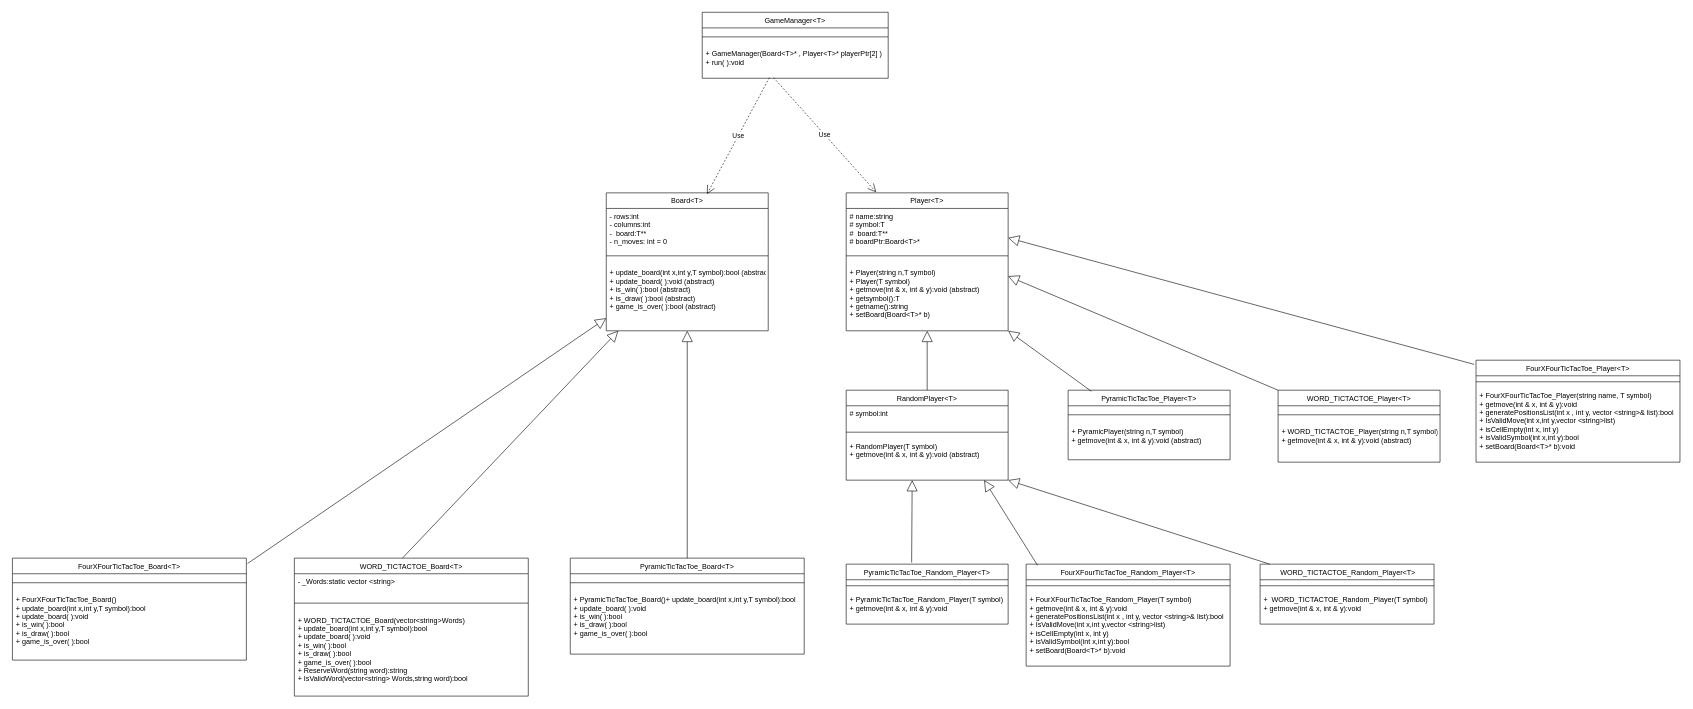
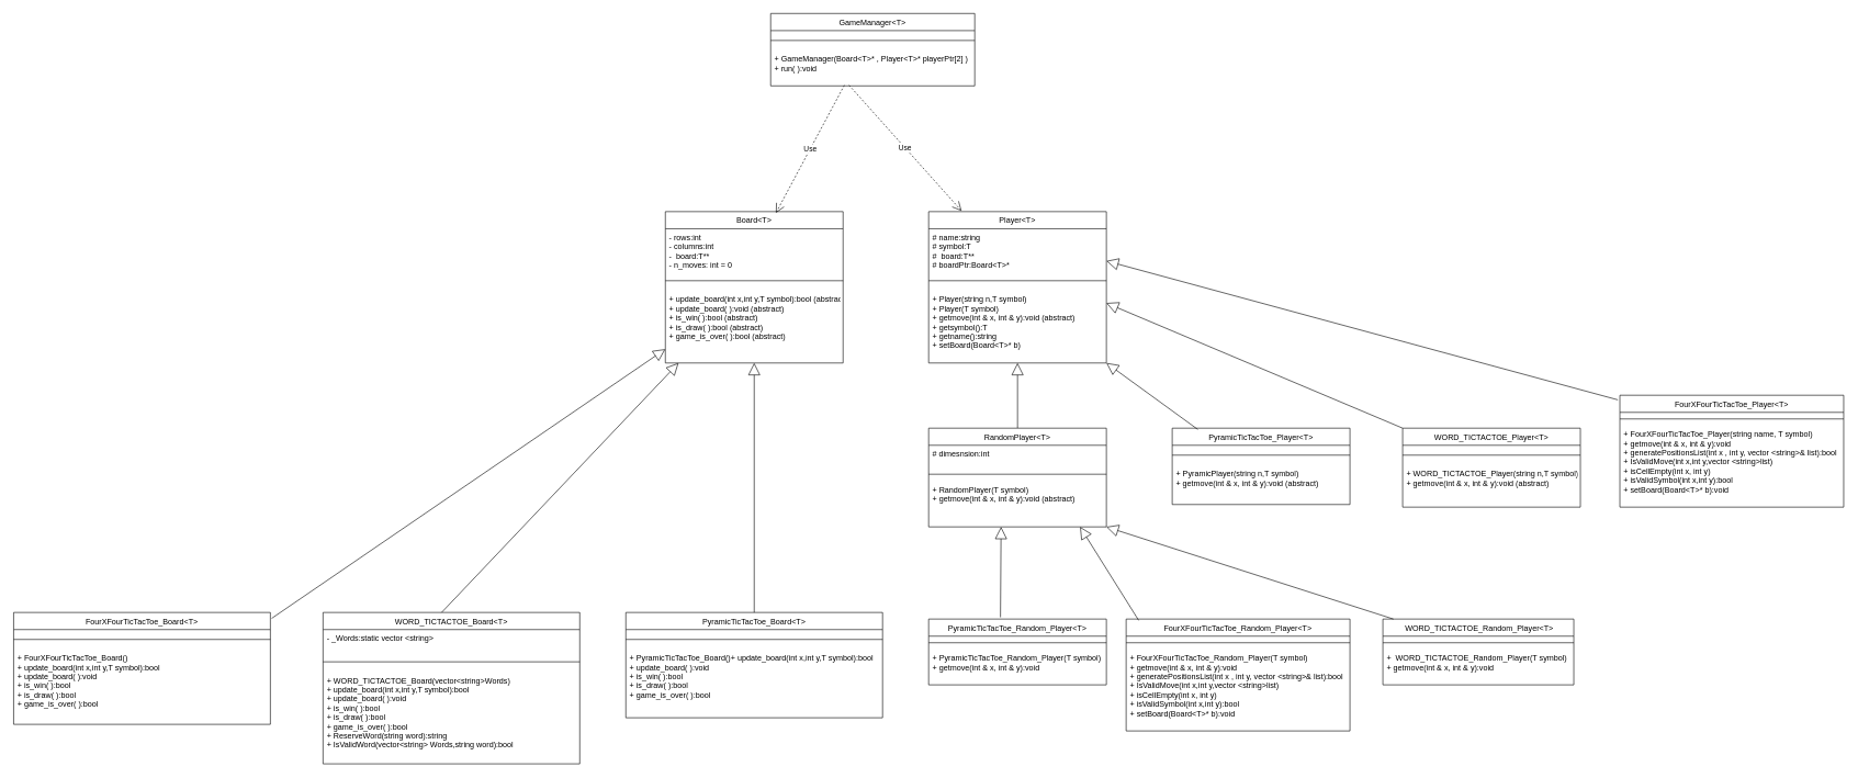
  <mxCell id="0" />
  <mxCell id="1" parent="0" />
  <mxCell id="2" value="Board&lt;T&gt;" style="swimlane;fontStyle=0;align=center;verticalAlign=top;childLayout=stackLayout;horizontal=1;startSize=26;horizontalStack=0;resizeParent=1;resizeLast=0;collapsible=1;marginBottom=0;rounded=0;shadow=0;strokeWidth=1;" parent="1" vertex="1"><mxGeometry x="1010" y="321" width="270" height="230" as="geometry"><mxRectangle x="550" y="140" width="160" height="26" as="alternateBounds" /></mxGeometry></mxCell>
  <mxCell id="3" value="- rows:int    &#10;- columns:int&#10;-  board:T**&#10;- n_moves: int = 0&#10;                                " style="text;align=left;verticalAlign=top;spacingLeft=4;spacingRight=4;overflow=hidden;rotatable=0;points=[[0,0.5],[1,0.5]];portConstraint=eastwest;" parent="2" vertex="1"><mxGeometry y="26" width="270" height="64" as="geometry" /></mxCell>
  <mxCell id="4" value="" style="line;html=1;strokeWidth=1;align=left;verticalAlign=middle;spacingTop=-1;spacingLeft=3;spacingRight=3;rotatable=0;labelPosition=right;points=[];portConstraint=eastwest;" parent="2" vertex="1"><mxGeometry y="90" width="270" height="30" as="geometry" /></mxCell>
  <mxCell id="5" value="+ update_board(int x,int y,T symbol):bool (abstract) &#10;+ update_board( ):void (abstract)&#10;+ is_win( ):bool (abstract)&#10;+ is_draw( ):bool (abstract)&#10;+ game_is_over( ):bool (abstract)" style="text;align=left;verticalAlign=top;spacingLeft=4;spacingRight=4;overflow=hidden;rotatable=0;points=[[0,0.5],[1,0.5]];portConstraint=eastwest;" parent="2" vertex="1"><mxGeometry y="120" width="270" height="82" as="geometry" /></mxCell>
  <mxCell id="6" value="Player&lt;T&gt;" style="swimlane;fontStyle=0;align=center;verticalAlign=top;childLayout=stackLayout;horizontal=1;startSize=26;horizontalStack=0;resizeParent=1;resizeLast=0;collapsible=1;marginBottom=0;rounded=0;shadow=0;strokeWidth=1;" vertex="1" parent="1"><mxGeometry x="1410" y="321" width="270" height="230" as="geometry"><mxRectangle x="550" y="140" width="160" height="26" as="alternateBounds" /></mxGeometry></mxCell>
  <mxCell id="7" value="# name:string    &#10;# symbol:T&#10;#  board:T**&#10;# boardPtr:Board&lt;T&gt;*&#10;                                " style="text;align=left;verticalAlign=top;spacingLeft=4;spacingRight=4;overflow=hidden;rotatable=0;points=[[0,0.5],[1,0.5]];portConstraint=eastwest;" vertex="1" parent="6"><mxGeometry y="26" width="270" height="64" as="geometry" /></mxCell>
  <mxCell id="8" value="" style="line;html=1;strokeWidth=1;align=left;verticalAlign=middle;spacingTop=-1;spacingLeft=3;spacingRight=3;rotatable=0;labelPosition=right;points=[];portConstraint=eastwest;" vertex="1" parent="6"><mxGeometry y="90" width="270" height="30" as="geometry" /></mxCell>
  <mxCell id="9" value="+ Player(string n,T symbol)&#10;+ Player(T symbol)&#10;+ getmove(int &amp; x, int &amp; y):void (abstract)&#10;+ getsymbol():T&#10;+ getname():string&#10;+ setBoard(Board&lt;T&gt;* b)" style="text;align=left;verticalAlign=top;spacingLeft=4;spacingRight=4;overflow=hidden;rotatable=0;points=[[0,0.5],[1,0.5]];portConstraint=eastwest;" vertex="1" parent="6"><mxGeometry y="120" width="270" height="100" as="geometry" /></mxCell>
  <mxCell id="10" value="" style="endArrow=block;endSize=16;endFill=0;html=1;rounded=0;entryX=0.5;entryY=1;entryDx=0;entryDy=0;exitX=0.5;exitY=0;exitDx=0;exitDy=0;" edge="1" parent="1" source="11" target="6"><mxGeometry width="160" relative="1" as="geometry"><mxPoint x="1545" y="640" as="sourcePoint" /><mxPoint x="1760" y="590" as="targetPoint" /></mxGeometry></mxCell>
  <mxCell id="11" value="RandomPlayer&lt;T&gt;" style="swimlane;fontStyle=0;align=center;verticalAlign=top;childLayout=stackLayout;horizontal=1;startSize=26;horizontalStack=0;resizeParent=1;resizeLast=0;collapsible=1;marginBottom=0;rounded=0;shadow=0;strokeWidth=1;" vertex="1" parent="1"><mxGeometry x="1410" y="650" width="270" height="150" as="geometry"><mxRectangle x="550" y="140" width="160" height="26" as="alternateBounds" /></mxGeometry></mxCell>
- <mxCell id="12" value="# symbol:int    &#10;                                " style="text;align=left;verticalAlign=top;spacingLeft=4;spacingRight=4;overflow=hidden;rotatable=0;points=[[0,0.5],[1,0.5]];portConstraint=eastwest;" vertex="1" parent="11"><mxGeometry y="26" width="270" height="34" as="geometry" /></mxCell>
+ <mxCell id="12" value="# dimesnsion:int    &#10;                                " style="text;align=left;verticalAlign=top;spacingLeft=4;spacingRight=4;overflow=hidden;rotatable=0;points=[[0,0.5],[1,0.5]];portConstraint=eastwest;" vertex="1" parent="11"><mxGeometry y="26" width="270" height="34" as="geometry" /></mxCell>
  <mxCell id="13" value="" style="line;html=1;strokeWidth=1;align=left;verticalAlign=middle;spacingTop=-1;spacingLeft=3;spacingRight=3;rotatable=0;labelPosition=right;points=[];portConstraint=eastwest;" vertex="1" parent="11"><mxGeometry y="60" width="270" height="20" as="geometry" /></mxCell>
  <mxCell id="14" value="+ RandomPlayer(T symbol)&#10;+ getmove(int &amp; x, int &amp; y):void (abstract)&#10;" style="text;align=left;verticalAlign=top;spacingLeft=4;spacingRight=4;overflow=hidden;rotatable=0;points=[[0,0.5],[1,0.5]];portConstraint=eastwest;" vertex="1" parent="11"><mxGeometry y="80" width="270" height="50" as="geometry" /></mxCell>
  <mxCell id="15" value="GameManager&lt;T&gt;" style="swimlane;fontStyle=0;align=center;verticalAlign=top;childLayout=stackLayout;horizontal=1;startSize=26;horizontalStack=0;resizeParent=1;resizeLast=0;collapsible=1;marginBottom=0;rounded=0;shadow=0;strokeWidth=1;" vertex="1" parent="1"><mxGeometry x="1170" y="20" width="310" height="110" as="geometry"><mxRectangle x="550" y="140" width="160" height="26" as="alternateBounds" /></mxGeometry></mxCell>
  <mxCell id="16" value="" style="line;html=1;strokeWidth=1;align=left;verticalAlign=middle;spacingTop=-1;spacingLeft=3;spacingRight=3;rotatable=0;labelPosition=right;points=[];portConstraint=eastwest;" vertex="1" parent="15"><mxGeometry y="26" width="310" height="30" as="geometry" /></mxCell>
  <mxCell id="17" value="+ GameManager(Board&lt;T&gt;* , Player&lt;T&gt;* playerPtr[2] )&#10;+ run( ):void" style="text;align=left;verticalAlign=top;spacingLeft=4;spacingRight=4;overflow=hidden;rotatable=0;points=[[0,0.5],[1,0.5]];portConstraint=eastwest;" vertex="1" parent="15"><mxGeometry y="56" width="310" height="54" as="geometry" /></mxCell>
  <mxCell id="18" value="Use" style="endArrow=open;endSize=12;dashed=1;html=1;rounded=0;entryX=0.622;entryY=0.009;entryDx=0;entryDy=0;entryPerimeter=0;exitX=0.361;exitY=0.981;exitDx=0;exitDy=0;exitPerimeter=0;" edge="1" parent="1" source="17" target="2"><mxGeometry width="160" relative="1" as="geometry"><mxPoint x="1230" y="280" as="sourcePoint" /><mxPoint x="1390" y="280" as="targetPoint" /></mxGeometry></mxCell>
  <mxCell id="19" value="Use" style="endArrow=open;endSize=12;dashed=1;html=1;rounded=0;exitX=0.384;exitY=0.981;exitDx=0;exitDy=0;exitPerimeter=0;" edge="1" parent="1" source="17"><mxGeometry width="160" relative="1" as="geometry"><mxPoint x="1292" y="139" as="sourcePoint" /><mxPoint x="1460" y="320" as="targetPoint" /></mxGeometry></mxCell>
  <mxCell id="20" value="PyramicTicTacToe_Board&lt;T&gt;" style="swimlane;fontStyle=0;align=center;verticalAlign=top;childLayout=stackLayout;horizontal=1;startSize=26;horizontalStack=0;resizeParent=1;resizeLast=0;collapsible=1;marginBottom=0;rounded=0;shadow=0;strokeWidth=1;" vertex="1" parent="1"><mxGeometry x="950" y="930" width="390" height="160" as="geometry"><mxRectangle x="550" y="140" width="160" height="26" as="alternateBounds" /></mxGeometry></mxCell>
  <mxCell id="21" value="" style="line;html=1;strokeWidth=1;align=left;verticalAlign=middle;spacingTop=-1;spacingLeft=3;spacingRight=3;rotatable=0;labelPosition=right;points=[];portConstraint=eastwest;" vertex="1" parent="20"><mxGeometry y="26" width="390" height="30" as="geometry" /></mxCell>
  <mxCell id="22" value="+ PyramicTicTacToe_Board()+ update_board(int x,int y,T symbol):bool  &#10;+ update_board( ):void &#10;+ is_win( ):bool &#10;+ is_draw( ):bool &#10;+ game_is_over( ):bool " style="text;align=left;verticalAlign=top;spacingLeft=4;spacingRight=4;overflow=hidden;rotatable=0;points=[[0,0.5],[1,0.5]];portConstraint=eastwest;" vertex="1" parent="20"><mxGeometry y="56" width="390" height="82" as="geometry" /></mxCell>
  <mxCell id="23" value="" style="endArrow=block;endSize=16;endFill=0;html=1;rounded=0;entryX=0.5;entryY=1;entryDx=0;entryDy=0;" edge="1" parent="1" source="20" target="2"><mxGeometry width="160" relative="1" as="geometry"><mxPoint x="1164.5" y="859" as="sourcePoint" /><mxPoint x="1164.5" y="760" as="targetPoint" /></mxGeometry></mxCell>
  <mxCell id="24" value="PyramicTicTacToe_Player&lt;T&gt;" style="swimlane;fontStyle=0;align=center;verticalAlign=top;childLayout=stackLayout;horizontal=1;startSize=26;horizontalStack=0;resizeParent=1;resizeLast=0;collapsible=1;marginBottom=0;rounded=0;shadow=0;strokeWidth=1;" vertex="1" parent="1"><mxGeometry x="1780" y="650" width="270" height="116" as="geometry"><mxRectangle x="550" y="140" width="160" height="26" as="alternateBounds" /></mxGeometry></mxCell>
  <mxCell id="25" value="" style="line;html=1;strokeWidth=1;align=left;verticalAlign=middle;spacingTop=-1;spacingLeft=3;spacingRight=3;rotatable=0;labelPosition=right;points=[];portConstraint=eastwest;" vertex="1" parent="24"><mxGeometry y="26" width="270" height="30" as="geometry" /></mxCell>
  <mxCell id="26" value="+ PyramicPlayer(string n,T symbol)&#10;+ getmove(int &amp; x, int &amp; y):void (abstract)&#10;&#10;" style="text;align=left;verticalAlign=top;spacingLeft=4;spacingRight=4;overflow=hidden;rotatable=0;points=[[0,0.5],[1,0.5]];portConstraint=eastwest;" vertex="1" parent="24"><mxGeometry y="56" width="270" height="60" as="geometry" /></mxCell>
  <mxCell id="27" value="" style="endArrow=block;endSize=16;endFill=0;html=1;rounded=0;entryX=1;entryY=1;entryDx=0;entryDy=0;exitX=0.144;exitY=0.017;exitDx=0;exitDy=0;exitPerimeter=0;" edge="1" parent="1" source="24" target="6"><mxGeometry width="160" relative="1" as="geometry"><mxPoint x="1800" y="639" as="sourcePoint" /><mxPoint x="1800" y="540" as="targetPoint" /></mxGeometry></mxCell>
  <mxCell id="28" value="PyramicTicTacToe_Random_Player&lt;T&gt;" style="swimlane;fontStyle=0;align=center;verticalAlign=top;childLayout=stackLayout;horizontal=1;startSize=26;horizontalStack=0;resizeParent=1;resizeLast=0;collapsible=1;marginBottom=0;rounded=0;shadow=0;strokeWidth=1;" vertex="1" parent="1"><mxGeometry x="1410" y="940" width="270" height="100" as="geometry"><mxRectangle x="550" y="140" width="160" height="26" as="alternateBounds" /></mxGeometry></mxCell>
  <mxCell id="29" value="" style="line;html=1;strokeWidth=1;align=left;verticalAlign=middle;spacingTop=-1;spacingLeft=3;spacingRight=3;rotatable=0;labelPosition=right;points=[];portConstraint=eastwest;" vertex="1" parent="28"><mxGeometry y="26" width="270" height="20" as="geometry" /></mxCell>
  <mxCell id="30" value="+ PyramicTicTacToe_Random_Player(T symbol)&#10;+ getmove(int &amp; x, int &amp; y):void " style="text;align=left;verticalAlign=top;spacingLeft=4;spacingRight=4;overflow=hidden;rotatable=0;points=[[0,0.5],[1,0.5]];portConstraint=eastwest;" vertex="1" parent="28"><mxGeometry y="46" width="270" height="50" as="geometry" /></mxCell>
  <mxCell id="31" value="" style="endArrow=block;endSize=16;endFill=0;html=1;rounded=0;exitX=0.404;exitY=-0.027;exitDx=0;exitDy=0;exitPerimeter=0;" edge="1" parent="1" source="28"><mxGeometry width="160" relative="1" as="geometry"><mxPoint x="1520" y="919" as="sourcePoint" /><mxPoint x="1520" y="800" as="targetPoint" /></mxGeometry></mxCell>
  <mxCell id="32" value="WORD_TICTACTOE_Board&lt;T&gt;" style="swimlane;fontStyle=0;align=center;verticalAlign=top;childLayout=stackLayout;horizontal=1;startSize=26;horizontalStack=0;resizeParent=1;resizeLast=0;collapsible=1;marginBottom=0;rounded=0;shadow=0;strokeWidth=1;" vertex="1" parent="1"><mxGeometry x="490" y="930" width="390" height="230" as="geometry"><mxRectangle x="550" y="140" width="160" height="26" as="alternateBounds" /></mxGeometry></mxCell>
  <mxCell id="33" value="- _Words:static vector &lt;string&gt;" style="text;align=left;verticalAlign=top;spacingLeft=4;spacingRight=4;overflow=hidden;rotatable=0;points=[[0,0.5],[1,0.5]];portConstraint=eastwest;" vertex="1" parent="32"><mxGeometry y="26" width="390" height="34" as="geometry" /></mxCell>
  <mxCell id="34" value="" style="line;html=1;strokeWidth=1;align=left;verticalAlign=middle;spacingTop=-1;spacingLeft=3;spacingRight=3;rotatable=0;labelPosition=right;points=[];portConstraint=eastwest;" vertex="1" parent="32"><mxGeometry y="60" width="390" height="30" as="geometry" /></mxCell>
  <mxCell id="35" value="+ WORD_TICTACTOE_Board(vector&lt;string&gt;Words)&#10;+ update_board(int x,int y,T symbol):bool  &#10;+ update_board( ):void &#10;+ is_win( ):bool &#10;+ is_draw( ):bool &#10;+ game_is_over( ):bool &#10;+ ReserveWord(string word):string&#10;+ IsValidWord(vector&lt;string&gt; Words,string word):bool&#10;" style="text;align=left;verticalAlign=top;spacingLeft=4;spacingRight=4;overflow=hidden;rotatable=0;points=[[0,0.5],[1,0.5]];portConstraint=eastwest;" vertex="1" parent="32"><mxGeometry y="90" width="390" height="140" as="geometry" /></mxCell>
  <mxCell id="36" value="" style="endArrow=block;endSize=16;endFill=0;html=1;rounded=0;exitX=0.462;exitY=0;exitDx=0;exitDy=0;exitPerimeter=0;" edge="1" parent="1" source="32"><mxGeometry width="160" relative="1" as="geometry"><mxPoint x="920" y="929.5" as="sourcePoint" /><mxPoint x="1030" y="551" as="targetPoint" /></mxGeometry></mxCell>
  <mxCell id="37" value="WORD_TICTACTOE_Player&lt;T&gt;" style="swimlane;fontStyle=0;align=center;verticalAlign=top;childLayout=stackLayout;horizontal=1;startSize=26;horizontalStack=0;resizeParent=1;resizeLast=0;collapsible=1;marginBottom=0;rounded=0;shadow=0;strokeWidth=1;" vertex="1" parent="1"><mxGeometry x="2130" y="650" width="270" height="120" as="geometry"><mxRectangle x="550" y="140" width="160" height="26" as="alternateBounds" /></mxGeometry></mxCell>
  <mxCell id="38" value="" style="line;html=1;strokeWidth=1;align=left;verticalAlign=middle;spacingTop=-1;spacingLeft=3;spacingRight=3;rotatable=0;labelPosition=right;points=[];portConstraint=eastwest;" vertex="1" parent="37"><mxGeometry y="26" width="270" height="30" as="geometry" /></mxCell>
  <mxCell id="39" value="+ WORD_TICTACTOE_Player(string n,T symbol)&#10;+ getmove(int &amp; x, int &amp; y):void (abstract)&#10;&#10;" style="text;align=left;verticalAlign=top;spacingLeft=4;spacingRight=4;overflow=hidden;rotatable=0;points=[[0,0.5],[1,0.5]];portConstraint=eastwest;" vertex="1" parent="37"><mxGeometry y="56" width="270" height="60" as="geometry" /></mxCell>
  <mxCell id="40" value="" style="endArrow=block;endSize=16;endFill=0;html=1;rounded=0;entryX=1;entryY=0.19;entryDx=0;entryDy=0;exitX=0;exitY=0;exitDx=0;exitDy=0;entryPerimeter=0;" edge="1" parent="1" source="37" target="9"><mxGeometry width="160" relative="1" as="geometry"><mxPoint x="1889" y="601" as="sourcePoint" /><mxPoint x="1750" y="500" as="targetPoint" /></mxGeometry></mxCell>
  <mxCell id="41" value=" WORD_TICTACTOE_Random_Player&lt;T&gt;" style="swimlane;fontStyle=0;align=center;verticalAlign=top;childLayout=stackLayout;horizontal=1;startSize=26;horizontalStack=0;resizeParent=1;resizeLast=0;collapsible=1;marginBottom=0;rounded=0;shadow=0;strokeWidth=1;" vertex="1" parent="1"><mxGeometry x="2100" y="940" width="290" height="100" as="geometry"><mxRectangle x="550" y="140" width="160" height="26" as="alternateBounds" /></mxGeometry></mxCell>
  <mxCell id="42" value="" style="line;html=1;strokeWidth=1;align=left;verticalAlign=middle;spacingTop=-1;spacingLeft=3;spacingRight=3;rotatable=0;labelPosition=right;points=[];portConstraint=eastwest;" vertex="1" parent="41"><mxGeometry y="26" width="290" height="20" as="geometry" /></mxCell>
  <mxCell id="43" value="+  WORD_TICTACTOE_Random_Player(T symbol)&#10;+ getmove(int &amp; x, int &amp; y):void " style="text;align=left;verticalAlign=top;spacingLeft=4;spacingRight=4;overflow=hidden;rotatable=0;points=[[0,0.5],[1,0.5]];portConstraint=eastwest;" vertex="1" parent="41"><mxGeometry y="46" width="290" height="50" as="geometry" /></mxCell>
  <mxCell id="44" value="" style="endArrow=block;endSize=16;endFill=0;html=1;rounded=0;exitX=0.055;exitY=0;exitDx=0;exitDy=0;exitPerimeter=0;entryX=1;entryY=1;entryDx=0;entryDy=0;" edge="1" parent="1" source="41" target="11"><mxGeometry width="160" relative="1" as="geometry"><mxPoint x="1760" y="937" as="sourcePoint" /><mxPoint x="1761" y="800" as="targetPoint" /></mxGeometry></mxCell>
  <mxCell id="45" value="FourXFourTicTacToe_Board&lt;T&gt;" style="swimlane;fontStyle=0;align=center;verticalAlign=top;childLayout=stackLayout;horizontal=1;startSize=26;horizontalStack=0;resizeParent=1;resizeLast=0;collapsible=1;marginBottom=0;rounded=0;shadow=0;strokeWidth=1;" vertex="1" parent="1"><mxGeometry x="20" y="930" width="390" height="170" as="geometry"><mxRectangle x="550" y="140" width="160" height="26" as="alternateBounds" /></mxGeometry></mxCell>
  <mxCell id="46" value="" style="line;html=1;strokeWidth=1;align=left;verticalAlign=middle;spacingTop=-1;spacingLeft=3;spacingRight=3;rotatable=0;labelPosition=right;points=[];portConstraint=eastwest;" vertex="1" parent="45"><mxGeometry y="26" width="390" height="30" as="geometry" /></mxCell>
  <mxCell id="47" value="+ FourXFourTicTacToe_Board()&#10;+ update_board(int x,int y,T symbol):bool  &#10;+ update_board( ):void &#10;+ is_win( ):bool &#10;+ is_draw( ):bool &#10;+ game_is_over( ):bool &#10;" style="text;align=left;verticalAlign=top;spacingLeft=4;spacingRight=4;overflow=hidden;rotatable=0;points=[[0,0.5],[1,0.5]];portConstraint=eastwest;" vertex="1" parent="45"><mxGeometry y="56" width="390" height="104" as="geometry" /></mxCell>
  <mxCell id="48" value="" style="endArrow=block;endSize=16;endFill=0;html=1;rounded=0;exitX=1.005;exitY=0.053;exitDx=0;exitDy=0;exitPerimeter=0;" edge="1" parent="1" source="45"><mxGeometry width="160" relative="1" as="geometry"><mxPoint x="580" y="897.5" as="sourcePoint" /><mxPoint x="1010" y="530" as="targetPoint" /></mxGeometry></mxCell>
  <mxCell id="49" value="FourXFourTicTacToe_Random_Player&lt;T&gt;" style="swimlane;fontStyle=0;align=center;verticalAlign=top;childLayout=stackLayout;horizontal=1;startSize=26;horizontalStack=0;resizeParent=1;resizeLast=0;collapsible=1;marginBottom=0;rounded=0;shadow=0;strokeWidth=1;" vertex="1" parent="1"><mxGeometry x="1710" y="940" width="340" height="170" as="geometry"><mxRectangle x="550" y="140" width="160" height="26" as="alternateBounds" /></mxGeometry></mxCell>
  <mxCell id="50" value="" style="line;html=1;strokeWidth=1;align=left;verticalAlign=middle;spacingTop=-1;spacingLeft=3;spacingRight=3;rotatable=0;labelPosition=right;points=[];portConstraint=eastwest;" vertex="1" parent="49"><mxGeometry y="26" width="340" height="20" as="geometry" /></mxCell>
  <mxCell id="51" value="+ FourXFourTicTacToe_Random_Player(T symbol)&#10;+ getmove(int &amp; x, int &amp; y):void &#10;+ generatePositionsList(int x , int y, vector &lt;string&gt;&amp; list):bool&#10;+ IsValidMove(int x,int y,vector &lt;string&gt;list)&#10;+ isCellEmpty(int x, int y)&#10;+ isValidSymbol(int x,int y):bool&#10;+ setBoard(Board&lt;T&gt;* b):void" style="text;align=left;verticalAlign=top;spacingLeft=4;spacingRight=4;overflow=hidden;rotatable=0;points=[[0,0.5],[1,0.5]];portConstraint=eastwest;" vertex="1" parent="49"><mxGeometry y="46" width="340" height="124" as="geometry" /></mxCell>
  <mxCell id="52" value="" style="endArrow=block;endSize=16;endFill=0;html=1;rounded=0;exitX=0.056;exitY=0.012;exitDx=0;exitDy=0;exitPerimeter=0;" edge="1" parent="1" source="49"><mxGeometry width="160" relative="1" as="geometry"><mxPoint x="1710" y="987" as="sourcePoint" /><mxPoint x="1640" y="800" as="targetPoint" /></mxGeometry></mxCell>
  <mxCell id="53" value="FourXFourTicTacToe_Player&lt;T&gt;" style="swimlane;fontStyle=0;align=center;verticalAlign=top;childLayout=stackLayout;horizontal=1;startSize=26;horizontalStack=0;resizeParent=1;resizeLast=0;collapsible=1;marginBottom=0;rounded=0;shadow=0;strokeWidth=1;" vertex="1" parent="1"><mxGeometry x="2460" y="600" width="340" height="170" as="geometry"><mxRectangle x="550" y="140" width="160" height="26" as="alternateBounds" /></mxGeometry></mxCell>
  <mxCell id="54" value="" style="line;html=1;strokeWidth=1;align=left;verticalAlign=middle;spacingTop=-1;spacingLeft=3;spacingRight=3;rotatable=0;labelPosition=right;points=[];portConstraint=eastwest;" vertex="1" parent="53"><mxGeometry y="26" width="340" height="20" as="geometry" /></mxCell>
  <mxCell id="55" value="+ FourXFourTicTacToe_Player(string name, T symbol)&#10;+ getmove(int &amp; x, int &amp; y):void &#10;+ generatePositionsList(int x , int y, vector &lt;string&gt;&amp; list):bool&#10;+ IsValidMove(int x,int y,vector &lt;string&gt;list)&#10;+ isCellEmpty(int x, int y)&#10;+ isValidSymbol(int x,int y):bool&#10;+ setBoard(Board&lt;T&gt;* b):void" style="text;align=left;verticalAlign=top;spacingLeft=4;spacingRight=4;overflow=hidden;rotatable=0;points=[[0,0.5],[1,0.5]];portConstraint=eastwest;" vertex="1" parent="53"><mxGeometry y="46" width="340" height="124" as="geometry" /></mxCell>
  <mxCell id="56" value="" style="endArrow=block;endSize=16;endFill=0;html=1;rounded=0;entryX=1;entryY=0.766;entryDx=0;entryDy=0;exitX=-0.009;exitY=0.041;exitDx=0;exitDy=0;entryPerimeter=0;exitPerimeter=0;" edge="1" parent="1" source="53" target="7"><mxGeometry width="160" relative="1" as="geometry"><mxPoint x="2424" y="590" as="sourcePoint" /><mxPoint x="1974" y="400" as="targetPoint" /></mxGeometry></mxCell>
